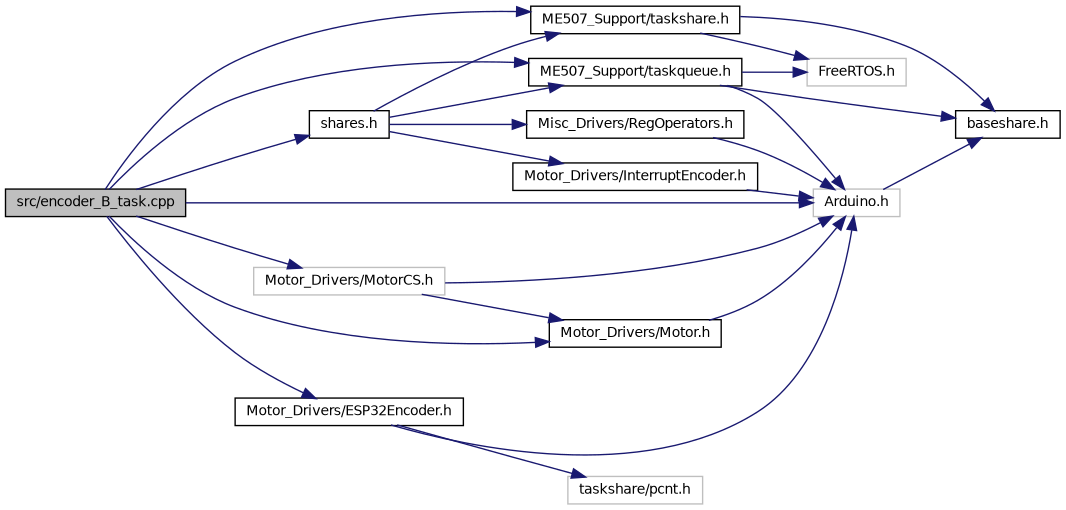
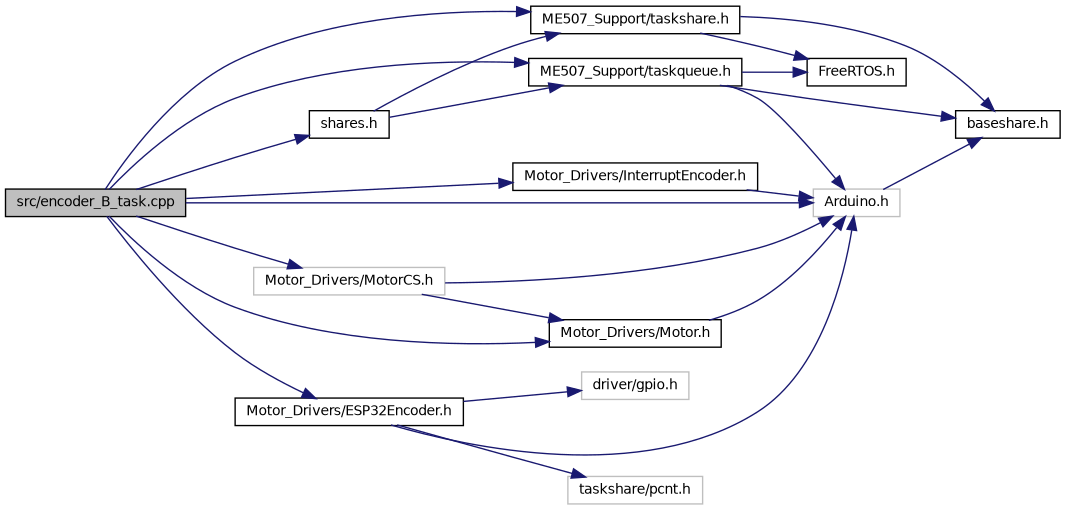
  digraph {
    rankdir=LR
    node [color=black fillcolor=white fontname=Helvetica fontsize=10 shape=record style=filled]
    edge [color=midnightblue fontname=Helvetica fontsize=10 labelfontname=Helvetica labelfontsize=10 style=solid]
    n1 [fillcolor=grey75 fontcolor=black height=0.2 label="src/encoder_B_task.cpp" width=0.4]
    n2 [color=grey75 height=0.2 label="Arduino.h" width=0.4]
    n3 [height=0.2 label="shares.h" width=0.4]
    n4 [height=0.2 label="ME507_Support/taskqueue.h" width=0.4]
    n5 [height=0.2 label="ME507_Support/taskshare.h" width=0.4]
    n6 [color=grey75 height=0.2 label="Motor_Drivers/MotorCS.h" width=0.4]
    n7 [height=0.2 label="Motor_Drivers/Motor.h" width=0.4]
    n8 [height=0.2 label="Motor_Drivers/ESP32Encoder.h" width=0.4]
    n9 [height=0.2 label="Motor_Drivers/InterruptEncoder.h" width=0.4]
    n10 [height=0.2 label="baseshare.h" width=0.4]
-   n11 [height=0.2 label="Misc_Drivers/RegOperators.h" width=0.4]
-   n12 [color=grey75 height=0.2 label="FreeRTOS.h" width=0.4]
+   n12 [height=0.2 label="FreeRTOS.h" width=0.4]
+   n13 [color=grey75 height=0.2 label="driver/gpio.h" width=0.4]
    n14 [color=grey75 height=0.2 label="taskshare/pcnt.h" width=0.4]
    n1 -> n2
    n1 -> n3
    n1 -> n4
    n1 -> n5
    n1 -> n6
    n1 -> n7
    n1 -> n8
-   n3 -> n9
+   n1 -> n9
    n2 -> n10
    n3 -> n4
    n3 -> n5
-   n3 -> n11
    n4 -> n2
    n4 -> n10
    n4 -> n12
    n5 -> n10
    n5 -> n12
    n6 -> n2
    n6 -> n7
    n7 -> n2
    n8 -> n2
+   n8 -> n13
    n8 -> n14
    n9 -> n2
-   n11 -> n2
  }
